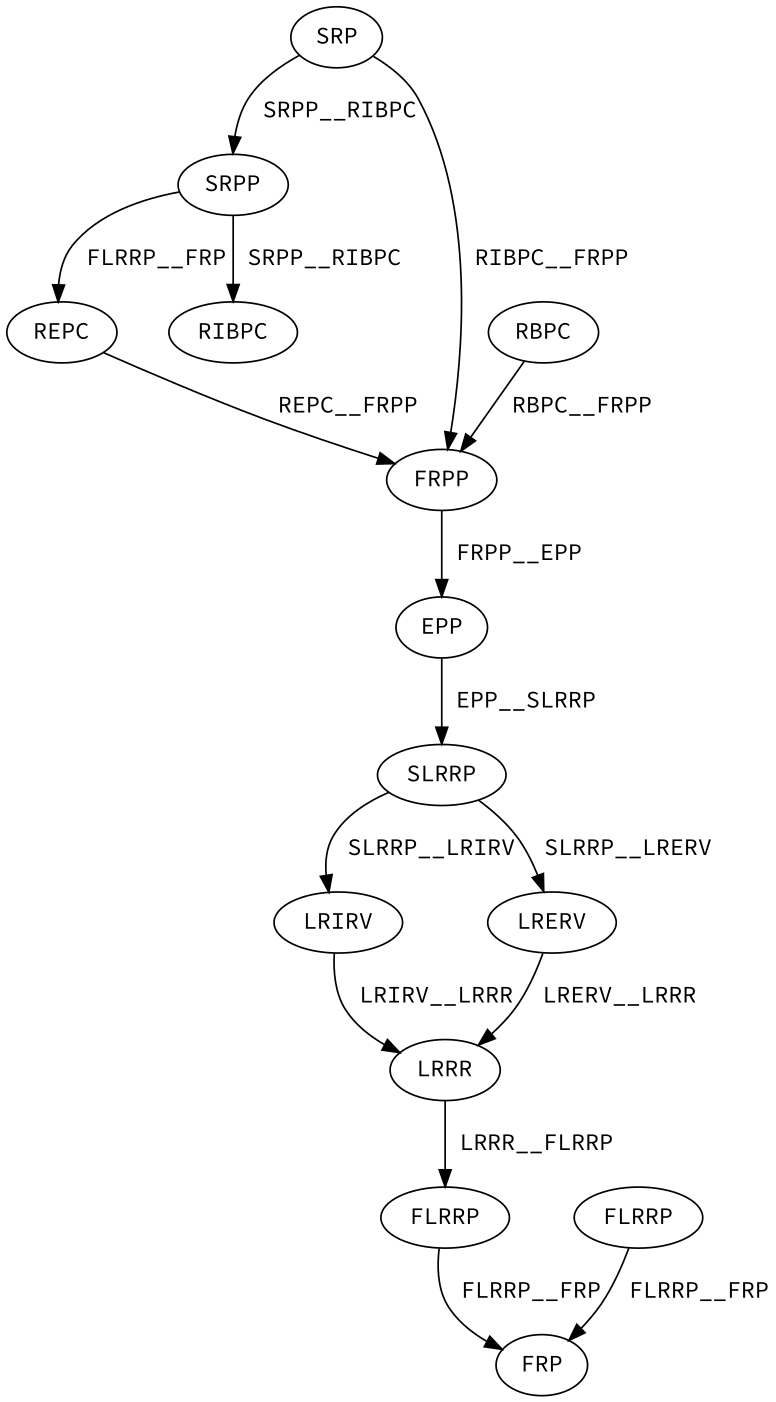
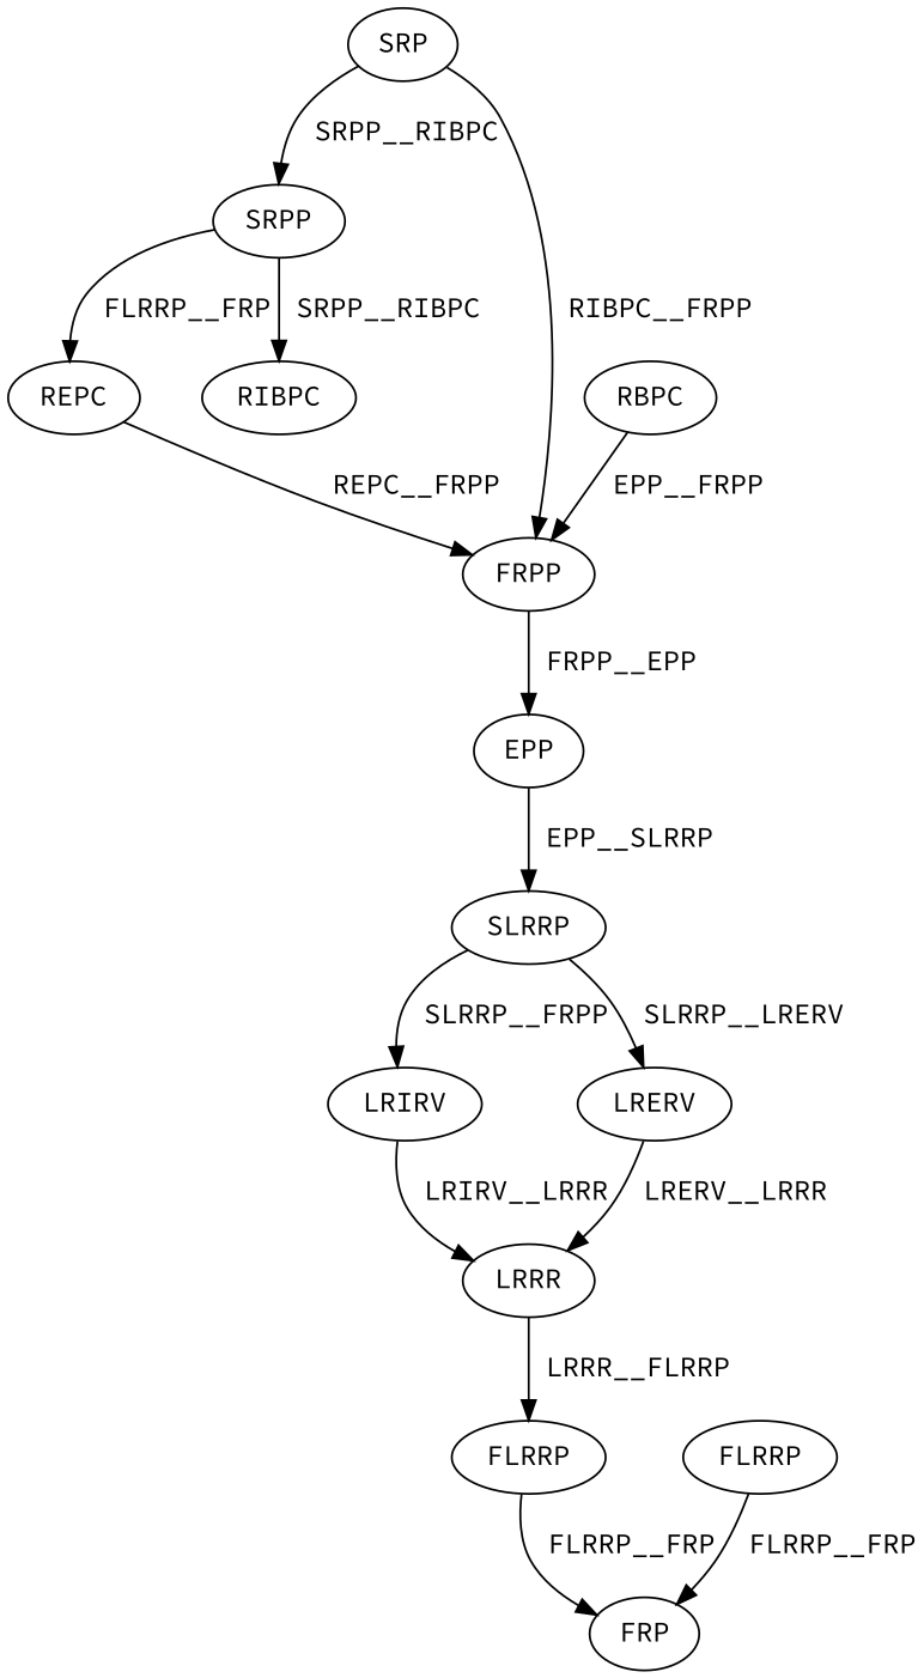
  digraph {
    fontname="Source Code Pro"
    node [color=black fontcolor=black fontname="Source Code Pro"]
    edge [color=black fontcolor=black fontname="Source Code Pro"]
    n1 [label=SRP]
    n2 [label=SRPP]
    n3 [label=FRPP]
    n4 [label=REPC]
    n5 [label=RIBPC]
    n6 [label=RBPC]
    n7 [label=EPP]
    n8 [label=SLRRP]
    n9 [label=LRIRV]
    n10 [label=LRERV]
    n11 [label=LRRR]
    n12 [label=FLRRP]
    n13 [label=FLRRP]
    n14 [label=FRP]
    n1 -> n2 [label=" SRPP__RIBPC"]
    n1 -> n3 [label=" RIBPC__FRPP"]
    n2 -> n4 [label=" FLRRP__FRP"]
    n2 -> n5 [label=" SRPP__RIBPC"]
    n3 -> n7 [label=" FRPP__EPP"]
    n4 -> n3 [label=" REPC__FRPP"]
-   n6 -> n3 [label=" RBPC__FRPP"]
+   n6 -> n3 [label=" EPP__FRPP"]
    n7 -> n8 [label=" EPP__SLRRP"]
-   n8 -> n9 [label=" SLRRP__LRIRV"]
+   n8 -> n9 [label=" SLRRP__FRPP"]
    n8 -> n10 [label=" SLRRP__LRERV"]
    n9 -> n11 [label=" LRIRV__LRRR"]
    n10 -> n11 [label=" LRERV__LRRR"]
    n11 -> n12 [label=" LRRR__FLRRP"]
    n12 -> n14 [label=" FLRRP__FRP"]
    n13 -> n14 [label=" FLRRP__FRP"]
  }
